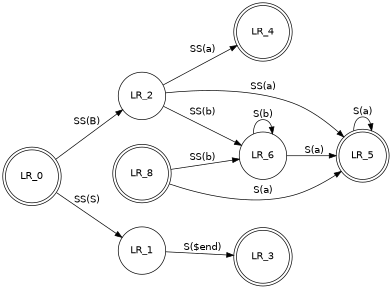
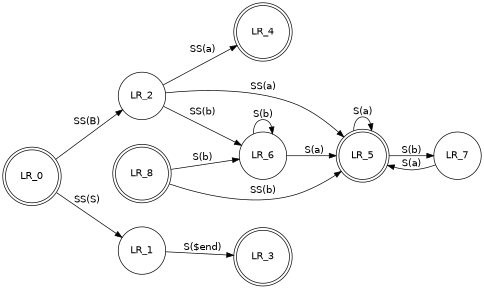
  digraph {
    fontname="DejaVu Sans"
    rankdir=LR
    node [fontname="DejaVu Sans" shape=doublecircle]
    edge [fontname="DejaVu Sans"]
    LR_0 [height=1.07 width=1.06]
    LR_2 [height=0.96 shape=circle width=0.94]
    LR_1 [height=0.96 shape=circle width=0.94]
    LR_4 [height=1.07 width=1.06]
    LR_6 [height=0.96 shape=circle width=0.94]
    LR_5 [height=0.96 width=0.94]
    LR_3 [height=1.07 width=1.06]
    LR_8 [height=1.07 width=1.06]
+   LR_7 [height=0.96 shape=circle width=0.94]
    LR_0 -> LR_2 [label="SS(B)"]
    LR_0 -> LR_1 [label="SS(S)"]
    LR_2 -> LR_4 [label="SS(a)"]
    LR_2 -> LR_6 [label="SS(b)"]
    LR_2 -> LR_5 [label="SS(a)"]
    LR_1 -> LR_3 [label="S($end)"]
    LR_6 -> LR_6 [label="S(b)"]
    LR_6 -> LR_5 [label="S(a)"]
    LR_5 -> LR_5 [label="S(a)"]
-   LR_8 -> LR_6 [label="SS(b)"]
-   LR_8 -> LR_5 [label="S(a)"]
+   LR_5 -> LR_7 [label="S(b)"]
+   LR_8 -> LR_6 [label="S(b)"]
+   LR_8 -> LR_5 [label="SS(b)"]
+   LR_7 -> LR_5 [label="S(a)"]
  }
